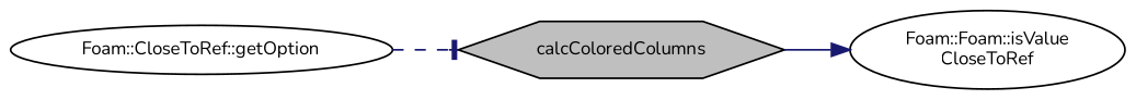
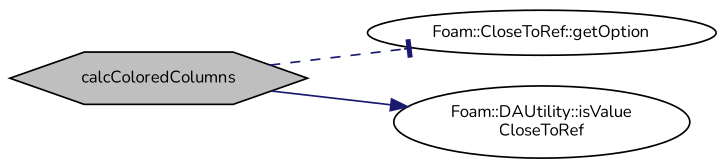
  digraph {
    fontname=Nunito
    rankdir=LR
    node [color=black fontname=Nunito fontsize=10 shape=ellipse]
    edge [color=midnightblue fontname=Nunito fontsize=10 labelfontname=Helvetica labelfontsize=10]
    n1 [fillcolor=grey75 fontcolor=black height=0.2 label=calcColoredColumns shape=hexagon style=filled width=0.4]
    n2 [height=0.2 label="Foam::CloseToRef::getOption" width=0.4]
-   n3 [height=0.2 label="Foam::Foam::isValue\lCloseToRef" width=0.4]
-   n2 -> n1 [arrowhead=tee style=dashed]
+   n3 [height=0.2 label="Foam::DAUtility::isValue\lCloseToRef" width=0.4]
+   n1 -> n2 [arrowhead=tee style=dashed]
    n1 -> n3 [arrowhead=normal style=solid]
  }
